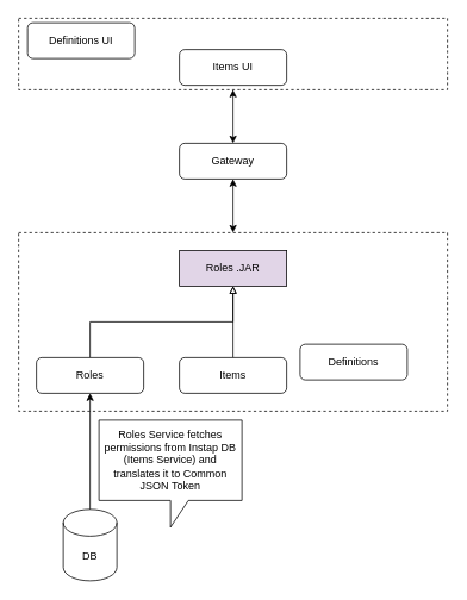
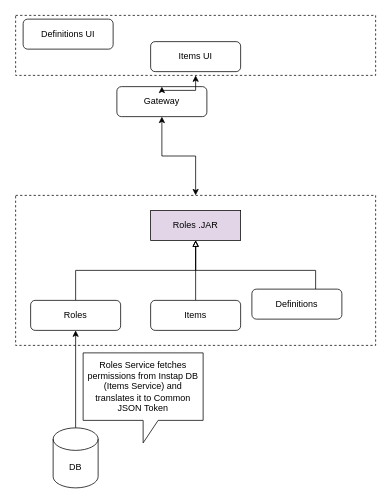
  <mxCell id="0" />
  <mxCell id="1" parent="0" />
  <mxCell id="2" value="" style="rounded=0;whiteSpace=wrap;html=1;dashed=1;" vertex="1" parent="1"><mxGeometry x="20" y="260" width="480" height="200" as="geometry" /></mxCell>
  <mxCell id="3" style="edgeStyle=orthogonalEdgeStyle;rounded=0;orthogonalLoop=1;jettySize=auto;html=1;endArrow=block;endFill=0;" edge="1" parent="1" source="4" target="12"><mxGeometry relative="1" as="geometry"><Array as="points"><mxPoint x="100" y="360" /><mxPoint x="260" y="360" /></Array></mxGeometry></mxCell>
  <mxCell id="4" value="Roles" style="rounded=1;whiteSpace=wrap;html=1;" vertex="1" parent="1"><mxGeometry x="40" y="400" width="120" height="40" as="geometry" /></mxCell>
  <mxCell id="5" value="" style="edgeStyle=orthogonalEdgeStyle;rounded=0;orthogonalLoop=1;jettySize=auto;html=1;" edge="1" parent="1" source="6" target="4"><mxGeometry relative="1" as="geometry" /></mxCell>
  <mxCell id="6" value="DB" style="shape=cylinder3;whiteSpace=wrap;html=1;boundedLbl=1;backgroundOutline=1;size=15;" vertex="1" parent="1"><mxGeometry x="70" y="570" width="60" height="80" as="geometry" /></mxCell>
  <mxCell id="7" value="Roles Service fetches permissions from Instap DB (Items Service) and translates it to Common JSON Token" style="shape=callout;whiteSpace=wrap;html=1;perimeter=calloutPerimeter;size=30;position=0.5;" vertex="1" parent="1"><mxGeometry x="110" y="470" width="160" height="120" as="geometry" /></mxCell>
  <mxCell id="8" style="edgeStyle=orthogonalEdgeStyle;rounded=0;orthogonalLoop=1;jettySize=auto;html=1;endArrow=block;endFill=0;" edge="1" parent="1" source="9" target="12"><mxGeometry relative="1" as="geometry" /></mxCell>
  <mxCell id="9" value="Items" style="rounded=1;whiteSpace=wrap;html=1;" vertex="1" parent="1"><mxGeometry x="200" y="400" width="120" height="40" as="geometry" /></mxCell>
+ <mxCell id="10" style="edgeStyle=orthogonalEdgeStyle;rounded=0;orthogonalLoop=1;jettySize=auto;html=1;endArrow=block;endFill=0;" edge="1" parent="1" source="11" target="12"><mxGeometry relative="1" as="geometry"><Array as="points"><mxPoint x="420" y="360" /><mxPoint x="260" y="360" /></Array></mxGeometry></mxCell>
  <mxCell id="11" value="Definitions" style="rounded=1;whiteSpace=wrap;html=1;" vertex="1" parent="1"><mxGeometry x="335" y="385" width="120" height="40" as="geometry" /></mxCell>
  <mxCell id="12" value="Roles .JAR" style="rounded=0;whiteSpace=wrap;html=1;fillColor=#e1d5e7;" vertex="1" parent="1"><mxGeometry x="200" y="280" width="120" height="40" as="geometry" /></mxCell>
  <mxCell id="13" style="edgeStyle=orthogonalEdgeStyle;rounded=0;orthogonalLoop=1;jettySize=auto;html=1;entryX=0.5;entryY=0;entryDx=0;entryDy=0;strokeColor=default;startArrow=classic;startFill=1;" edge="1" parent="1" source="14" target="2"><mxGeometry relative="1" as="geometry" /></mxCell>
- <mxCell id="14" value="Gateway" style="rounded=1;whiteSpace=wrap;html=1;" vertex="1" parent="1"><mxGeometry x="200" y="160" width="120" height="40" as="geometry" /></mxCell>
+ <mxCell id="14" value="Gateway" style="rounded=1;whiteSpace=wrap;html=1;" vertex="1" parent="1"><mxGeometry x="155" y="115" width="120" height="40" as="geometry" /></mxCell>
  <mxCell id="15" value="" style="edgeStyle=orthogonalEdgeStyle;rounded=0;orthogonalLoop=1;jettySize=auto;html=1;startArrow=classic;startFill=1;" edge="1" parent="1" source="16" target="14"><mxGeometry relative="1" as="geometry" /></mxCell>
  <mxCell id="16" value="" style="rounded=0;whiteSpace=wrap;html=1;dashed=1;" vertex="1" parent="1"><mxGeometry x="20" y="20" width="480" height="80" as="geometry" /></mxCell>
  <mxCell id="17" value="Definitions UI" style="rounded=1;whiteSpace=wrap;html=1;" vertex="1" parent="1"><mxGeometry x="30" y="25" width="120" height="40" as="geometry" /></mxCell>
  <mxCell id="18" value="Items UI" style="rounded=1;whiteSpace=wrap;html=1;" vertex="1" parent="1"><mxGeometry x="200" y="55" width="120" height="40" as="geometry" /></mxCell>
